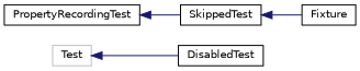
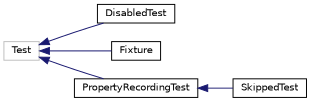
  digraph {
    rankdir=LR
    node [color=black fillcolor=white fontname=Helvetica fontsize=10 shape=record style=filled]
    edge [color=midnightblue dir=back fontname=Helvetica fontsize=10 labelfontname=Helvetica labelfontsize=10 style=solid]
    n1 [color=grey75 height=0.2 label=Test width=0.4]
    n2 [height=0.2 label=DisabledTest width=0.4]
    n3 [height=0.2 label=Fixture width=0.4]
    n4 [height=0.2 label=PropertyRecordingTest width=0.4]
    n5 [height=0.2 label=SkippedTest width=0.4]
    n1 -> n2
-   n5 -> n3
+   n1 -> n3
+   n1 -> n4
    n4 -> n5
  }
